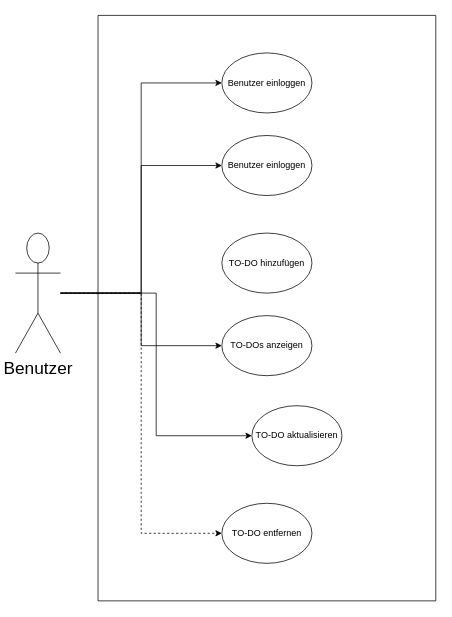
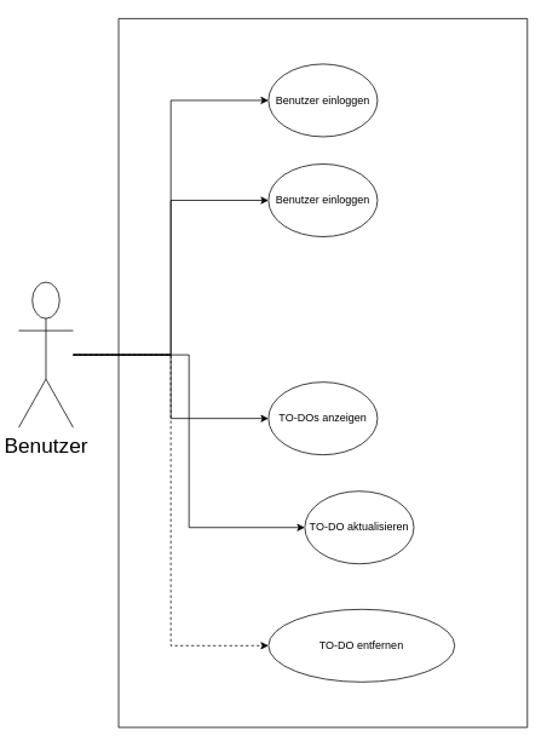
  <mxCell id="0" />
  <mxCell id="1" parent="0" />
  <mxCell id="2" style="edgeStyle=orthogonalEdgeStyle;rounded=0;orthogonalLoop=1;jettySize=auto;html=1;entryX=0;entryY=0.5;entryDx=0;entryDy=0;" edge="1" parent="1" source="7" target="9"><mxGeometry relative="1" as="geometry" /></mxCell>
  <mxCell id="3" style="edgeStyle=orthogonalEdgeStyle;rounded=0;orthogonalLoop=1;jettySize=auto;html=1;entryX=0;entryY=0.5;entryDx=0;entryDy=0;" edge="1" parent="1" source="7" target="14"><mxGeometry relative="1" as="geometry" /></mxCell>
  <mxCell id="4" style="edgeStyle=orthogonalEdgeStyle;rounded=0;orthogonalLoop=1;jettySize=auto;html=1;" edge="1" parent="1" source="7" target="11"><mxGeometry relative="1" as="geometry" /></mxCell>
  <mxCell id="5" style="edgeStyle=orthogonalEdgeStyle;rounded=0;orthogonalLoop=1;jettySize=auto;html=1;entryX=0;entryY=0.5;entryDx=0;entryDy=0;" edge="1" parent="1" source="7" target="10"><mxGeometry relative="1" as="geometry" /></mxCell>
  <mxCell id="6" style="edgeStyle=orthogonalEdgeStyle;rounded=0;orthogonalLoop=1;jettySize=auto;html=1;entryX=0;entryY=0.5;entryDx=0;entryDy=0;dashed=1;" edge="1" parent="1" source="7" target="13"><mxGeometry relative="1" as="geometry" /></mxCell>
  <mxCell id="7" value="&lt;font style=&quot;font-size: 23px;&quot;&gt;Benutzer&lt;/font&gt;" style="shape=umlActor;verticalLabelPosition=bottom;verticalAlign=top;html=1;outlineConnect=0;" vertex="1" parent="1"><mxGeometry x="20" y="310" width="60" height="160" as="geometry" /></mxCell>
  <mxCell id="8" value="" style="swimlane;startSize=0;" vertex="1" parent="1"><mxGeometry x="130" y="20" width="450" height="780" as="geometry" /></mxCell>
  <mxCell id="9" value="Benutzer einloggen" style="ellipse;whiteSpace=wrap;html=1;" vertex="1" parent="8"><mxGeometry x="165" y="50" width="120" height="80" as="geometry" /></mxCell>
  <mxCell id="10" value=" TO-DO aktualisieren" style="ellipse;whiteSpace=wrap;html=1;" vertex="1" parent="8"><mxGeometry x="205" y="520" width="120" height="80" as="geometry" /></mxCell>
  <mxCell id="11" value="TO-DOs anzeigen" style="ellipse;whiteSpace=wrap;html=1;" vertex="1" parent="8"><mxGeometry x="165" y="400" width="120" height="80" as="geometry" /></mxCell>
- <mxCell id="12" value="TO-DO hinzufügen" style="ellipse;whiteSpace=wrap;html=1;" vertex="1" parent="8"><mxGeometry x="165" y="290" width="120" height="80" as="geometry" /></mxCell>
- <mxCell id="13" value="TO-DO entfernen" style="ellipse;whiteSpace=wrap;html=1;" vertex="1" parent="8"><mxGeometry x="165" y="650" width="120" height="80" as="geometry" /></mxCell>
+ <mxCell id="13" value="TO-DO entfernen" style="ellipse;whiteSpace=wrap;html=1;" vertex="1" parent="8"><mxGeometry x="165" y="650" width="205" height="80" as="geometry" /></mxCell>
  <mxCell id="14" value="Benutzer einloggen" style="ellipse;whiteSpace=wrap;html=1;" vertex="1" parent="8"><mxGeometry x="165" y="160" width="120" height="80" as="geometry" /></mxCell>
